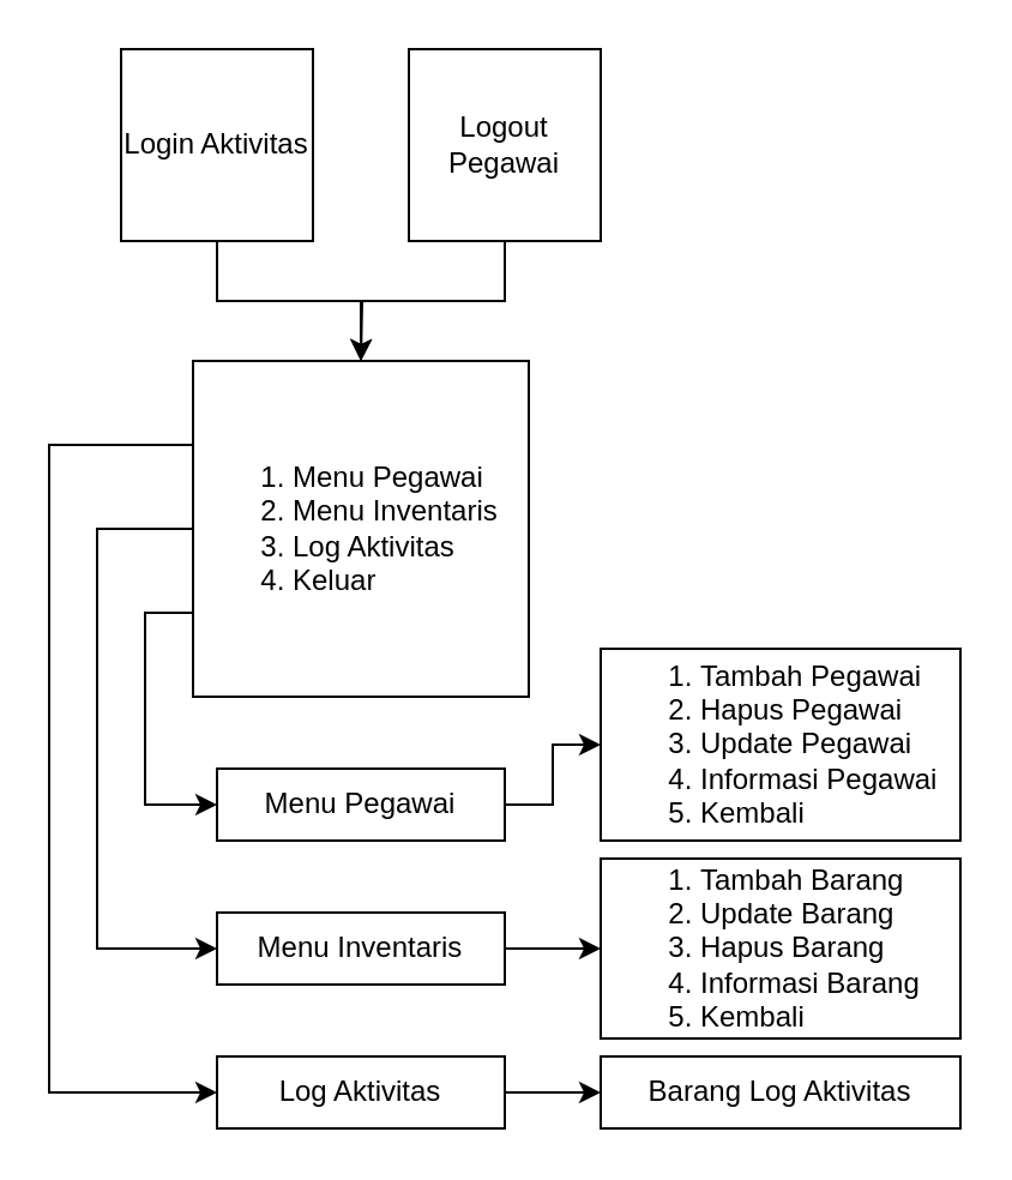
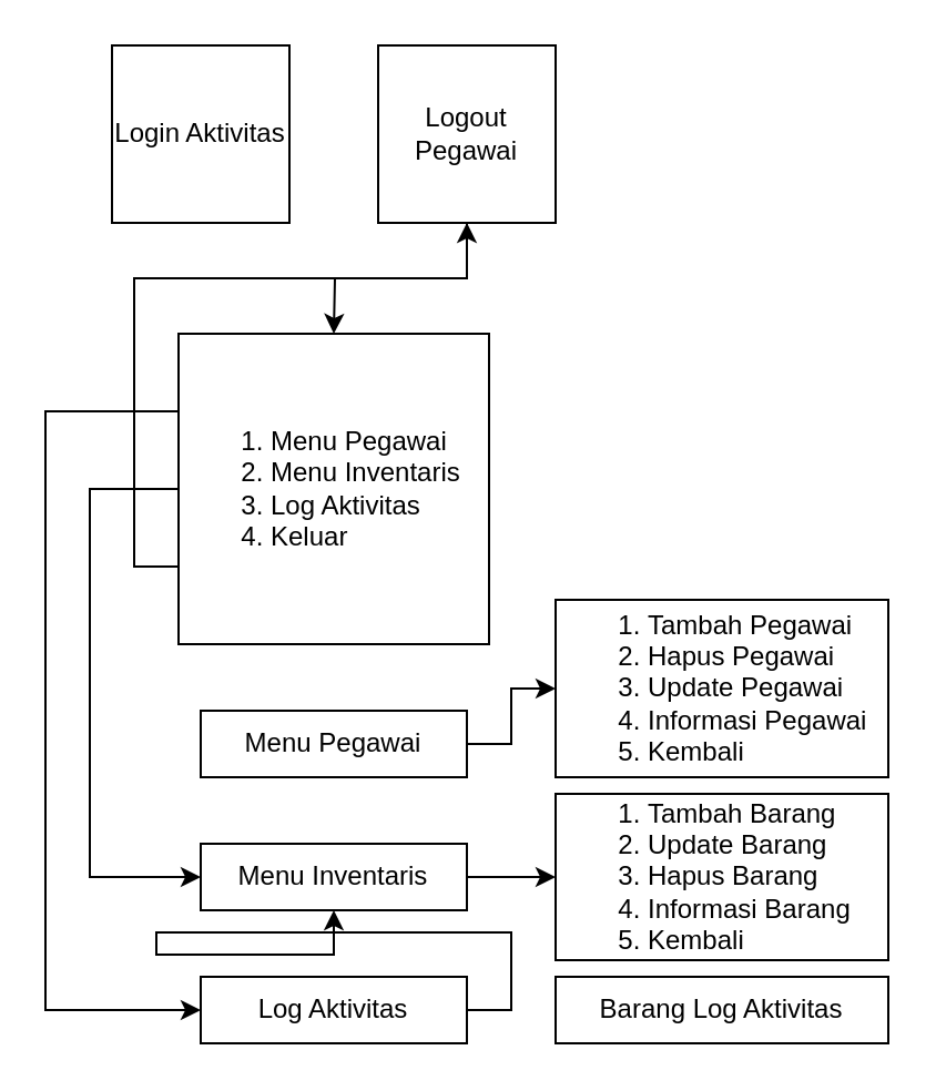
  <mxCell id="0" />
  <mxCell id="1" parent="0" />
- <mxCell id="2" style="edgeStyle=orthogonalEdgeStyle;rounded=0;orthogonalLoop=1;jettySize=auto;html=1;exitX=0.5;exitY=1;exitDx=0;exitDy=0;entryX=0.5;entryY=0;entryDx=0;entryDy=0;" parent="1" source="3" target="7" edge="1"><mxGeometry relative="1" as="geometry" /></mxCell>
  <mxCell id="3" value="Login Aktivitas" style="whiteSpace=wrap;html=1;aspect=fixed;" parent="1" vertex="1"><mxGeometry x="50" y="20" width="80" height="80" as="geometry" /></mxCell>
- <mxCell id="4" style="edgeStyle=orthogonalEdgeStyle;rounded=0;orthogonalLoop=1;jettySize=auto;html=1;exitX=0;exitY=0.75;exitDx=0;exitDy=0;entryX=0;entryY=0.5;entryDx=0;entryDy=0;" parent="1" source="7" target="9" edge="1"><mxGeometry relative="1" as="geometry" /></mxCell>
+ <mxCell id="4" style="edgeStyle=orthogonalEdgeStyle;rounded=0;orthogonalLoop=1;jettySize=auto;html=1;exitX=0;exitY=0.75;exitDx=0;exitDy=0;" parent="1" source="7" target="18" edge="1"><mxGeometry relative="1" as="geometry" /></mxCell>
  <mxCell id="5" style="edgeStyle=orthogonalEdgeStyle;rounded=0;orthogonalLoop=1;jettySize=auto;html=1;exitX=0;exitY=0.5;exitDx=0;exitDy=0;entryX=0;entryY=0.5;entryDx=0;entryDy=0;" parent="1" source="7" target="11" edge="1"><mxGeometry relative="1" as="geometry"><Array as="points"><mxPoint x="40" y="220" /><mxPoint x="40" y="395" /></Array></mxGeometry></mxCell>
  <mxCell id="6" style="edgeStyle=orthogonalEdgeStyle;rounded=0;orthogonalLoop=1;jettySize=auto;html=1;exitX=0;exitY=0.25;exitDx=0;exitDy=0;entryX=0;entryY=0.5;entryDx=0;entryDy=0;" parent="1" source="7" target="13" edge="1"><mxGeometry relative="1" as="geometry"><Array as="points"><mxPoint x="20" y="185" /><mxPoint x="20" y="455" /></Array></mxGeometry></mxCell>
  <mxCell id="7" value="&lt;div&gt;&lt;ol&gt;&lt;li&gt;Menu Pegawai&lt;/li&gt;&lt;li&gt;Menu Inventaris&lt;/li&gt;&lt;li&gt;Log Aktivitas&lt;/li&gt;&lt;li&gt;Keluar&lt;/li&gt;&lt;/ol&gt;&lt;/div&gt;" style="whiteSpace=wrap;html=1;aspect=fixed;align=left;" parent="1" vertex="1"><mxGeometry x="80" y="150" width="140" height="140" as="geometry" /></mxCell>
  <mxCell id="8" style="edgeStyle=orthogonalEdgeStyle;rounded=0;orthogonalLoop=1;jettySize=auto;html=1;exitX=1;exitY=0.5;exitDx=0;exitDy=0;entryX=0;entryY=0.5;entryDx=0;entryDy=0;" parent="1" source="9" target="14" edge="1"><mxGeometry relative="1" as="geometry" /></mxCell>
  <mxCell id="9" value="Menu Pegawai" style="rounded=0;whiteSpace=wrap;html=1;" parent="1" vertex="1"><mxGeometry x="90" y="320" width="120" height="30" as="geometry" /></mxCell>
  <mxCell id="10" style="edgeStyle=orthogonalEdgeStyle;rounded=0;orthogonalLoop=1;jettySize=auto;html=1;exitX=1;exitY=0.5;exitDx=0;exitDy=0;entryX=0;entryY=0.5;entryDx=0;entryDy=0;" parent="1" source="11" target="15" edge="1"><mxGeometry relative="1" as="geometry" /></mxCell>
  <mxCell id="11" value="Menu Inventaris" style="rounded=0;whiteSpace=wrap;html=1;" parent="1" vertex="1"><mxGeometry x="90" y="380" width="120" height="30" as="geometry" /></mxCell>
- <mxCell id="12" style="edgeStyle=orthogonalEdgeStyle;rounded=0;orthogonalLoop=1;jettySize=auto;html=1;exitX=1;exitY=0.5;exitDx=0;exitDy=0;entryX=0;entryY=0.5;entryDx=0;entryDy=0;" parent="1" source="13" target="16" edge="1"><mxGeometry relative="1" as="geometry" /></mxCell>
+ <mxCell id="12" style="edgeStyle=orthogonalEdgeStyle;rounded=0;orthogonalLoop=1;jettySize=auto;html=1;exitX=1;exitY=0.5;exitDx=0;exitDy=0;" parent="1" source="13" target="11" edge="1"><mxGeometry relative="1" as="geometry" /></mxCell>
  <mxCell id="13" value="Log Aktivitas" style="rounded=0;whiteSpace=wrap;html=1;" parent="1" vertex="1"><mxGeometry x="90" y="440" width="120" height="30" as="geometry" /></mxCell>
  <mxCell id="14" value="&lt;ol&gt;&lt;li&gt;Tambah Pegawai&lt;/li&gt;&lt;li&gt;Hapus Pegawai&lt;/li&gt;&lt;li&gt;Update Pegawai&lt;/li&gt;&lt;li&gt;Informasi Pegawai&lt;/li&gt;&lt;li&gt;Kembali&lt;/li&gt;&lt;/ol&gt;" style="rounded=0;whiteSpace=wrap;html=1;align=left;" parent="1" vertex="1"><mxGeometry x="250" y="270" width="150" height="80" as="geometry" /></mxCell>
  <mxCell id="15" value="&lt;ol&gt;&lt;li&gt;Tambah Barang&lt;/li&gt;&lt;li&gt;Update Barang&lt;/li&gt;&lt;li&gt;Hapus Barang&lt;/li&gt;&lt;li&gt;Informasi Barang&lt;/li&gt;&lt;li&gt;Kembali&lt;/li&gt;&lt;/ol&gt;" style="rounded=0;whiteSpace=wrap;html=1;align=left;" parent="1" vertex="1"><mxGeometry x="250" y="357.5" width="150" height="75" as="geometry" /></mxCell>
  <mxCell id="16" value="Barang Log Aktivitas" style="rounded=0;whiteSpace=wrap;html=1;" parent="1" vertex="1"><mxGeometry x="250" y="440" width="150" height="30" as="geometry" /></mxCell>
  <mxCell id="17" style="edgeStyle=orthogonalEdgeStyle;rounded=0;orthogonalLoop=1;jettySize=auto;html=1;exitX=0.5;exitY=1;exitDx=0;exitDy=0;" parent="1" source="18" edge="1"><mxGeometry relative="1" as="geometry"><mxPoint x="150" y="150" as="targetPoint" /></mxGeometry></mxCell>
  <mxCell id="18" value="Logout Pegawai" style="whiteSpace=wrap;html=1;aspect=fixed;" parent="1" vertex="1"><mxGeometry x="170" y="20" width="80" height="80" as="geometry" /></mxCell>
